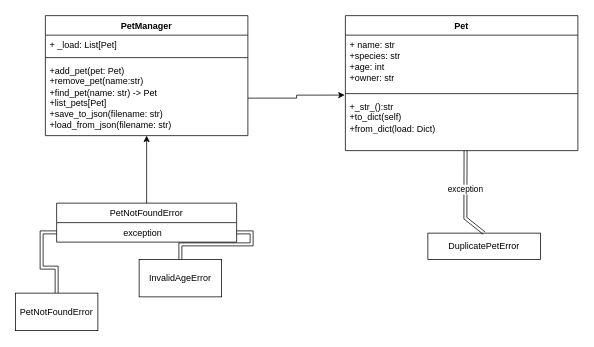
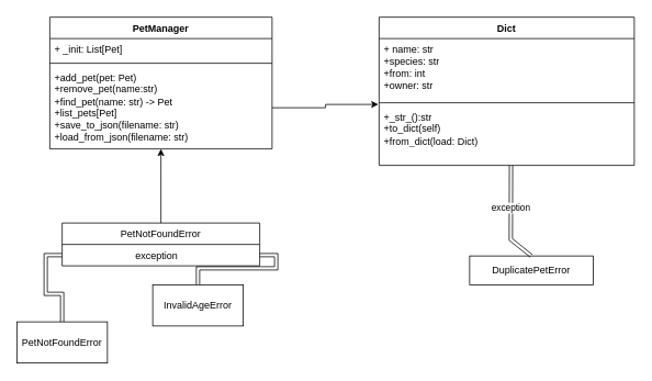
  <mxCell id="0" />
  <mxCell id="1" parent="0" />
  <mxCell id="2" value="PetManager" style="swimlane;fontStyle=1;align=center;verticalAlign=top;childLayout=stackLayout;horizontal=1;startSize=26;horizontalStack=0;resizeParent=1;resizeParentMax=0;resizeLast=0;collapsible=1;marginBottom=0;whiteSpace=wrap;html=1;" vertex="1" parent="1"><mxGeometry x="60" y="20" width="270" height="160" as="geometry" /></mxCell>
- <mxCell id="3" value="+ _load: List[Pet]" style="text;strokeColor=none;fillColor=none;align=left;verticalAlign=top;spacingLeft=4;spacingRight=4;overflow=hidden;rotatable=0;points=[[0,0.5],[1,0.5]];portConstraint=eastwest;whiteSpace=wrap;html=1;" vertex="1" parent="2"><mxGeometry y="26" width="270" height="26" as="geometry" /></mxCell>
+ <mxCell id="3" value="+ _init: List[Pet]" style="text;strokeColor=none;fillColor=none;align=left;verticalAlign=top;spacingLeft=4;spacingRight=4;overflow=hidden;rotatable=0;points=[[0,0.5],[1,0.5]];portConstraint=eastwest;whiteSpace=wrap;html=1;" vertex="1" parent="2"><mxGeometry y="26" width="270" height="26" as="geometry" /></mxCell>
  <mxCell id="4" value="" style="line;strokeWidth=1;fillColor=none;align=left;verticalAlign=middle;spacingTop=-1;spacingLeft=3;spacingRight=3;rotatable=0;labelPosition=right;points=[];portConstraint=eastwest;strokeColor=inherit;" vertex="1" parent="2"><mxGeometry y="52" width="270" height="8" as="geometry" /></mxCell>
  <mxCell id="5" value="+add_pet(pet: Pet)&lt;div&gt;+remove_pet(name:str)&lt;/div&gt;&lt;div&gt;+find_pet(name: str) -&amp;gt; Pet&lt;/div&gt;&lt;div&gt;+list_pets[Pet]&lt;/div&gt;&lt;div&gt;+save_to_json(filename: str)&lt;/div&gt;&lt;div&gt;+load_from_json(filename: str)&lt;/div&gt;&lt;div&gt;&lt;br&gt;&lt;/div&gt;" style="text;strokeColor=none;fillColor=none;align=left;verticalAlign=top;spacingLeft=4;spacingRight=4;overflow=hidden;rotatable=0;points=[[0,0.5],[1,0.5]];portConstraint=eastwest;whiteSpace=wrap;html=1;" vertex="1" parent="2"><mxGeometry y="60" width="270" height="100" as="geometry" /></mxCell>
- <mxCell id="6" value="Pet" style="swimlane;fontStyle=1;align=center;verticalAlign=top;childLayout=stackLayout;horizontal=1;startSize=26;horizontalStack=0;resizeParent=1;resizeParentMax=0;resizeLast=0;collapsible=1;marginBottom=0;whiteSpace=wrap;html=1;" vertex="1" parent="1"><mxGeometry x="460" y="20" width="310" height="180" as="geometry" /></mxCell>
- <mxCell id="7" value="+ name: str&lt;div&gt;+species: str&lt;/div&gt;&lt;div&gt;+age: int&lt;/div&gt;&lt;div&gt;+owner: str&lt;/div&gt;" style="text;strokeColor=none;fillColor=none;align=left;verticalAlign=top;spacingLeft=4;spacingRight=4;overflow=hidden;rotatable=0;points=[[0,0.5],[1,0.5]];portConstraint=eastwest;whiteSpace=wrap;html=1;" vertex="1" parent="6"><mxGeometry y="26" width="310" height="74" as="geometry" /></mxCell>
+ <mxCell id="6" value="Dict" style="swimlane;fontStyle=1;align=center;verticalAlign=top;childLayout=stackLayout;horizontal=1;startSize=26;horizontalStack=0;resizeParent=1;resizeParentMax=0;resizeLast=0;collapsible=1;marginBottom=0;whiteSpace=wrap;html=1;" vertex="1" parent="1"><mxGeometry x="460" y="20" width="310" height="180" as="geometry" /></mxCell>
+ <mxCell id="7" value="+ name: str&lt;div&gt;+species: str&lt;/div&gt;&lt;div&gt;+from: int&lt;/div&gt;&lt;div&gt;+owner: str&lt;/div&gt;" style="text;strokeColor=none;fillColor=none;align=left;verticalAlign=top;spacingLeft=4;spacingRight=4;overflow=hidden;rotatable=0;points=[[0,0.5],[1,0.5]];portConstraint=eastwest;whiteSpace=wrap;html=1;" vertex="1" parent="6"><mxGeometry y="26" width="310" height="74" as="geometry" /></mxCell>
  <mxCell id="8" value="" style="line;strokeWidth=1;fillColor=none;align=left;verticalAlign=middle;spacingTop=-1;spacingLeft=3;spacingRight=3;rotatable=0;labelPosition=right;points=[];portConstraint=eastwest;strokeColor=inherit;" vertex="1" parent="6"><mxGeometry y="100" width="310" height="8" as="geometry" /></mxCell>
  <mxCell id="9" value="+_str_():str&lt;div&gt;+to_dict(self)&lt;/div&gt;&lt;div&gt;+from_dict(load: Dict)&lt;/div&gt;" style="text;strokeColor=none;fillColor=none;align=left;verticalAlign=top;spacingLeft=4;spacingRight=4;overflow=hidden;rotatable=0;points=[[0,0.5],[1,0.5]];portConstraint=eastwest;whiteSpace=wrap;html=1;" vertex="1" parent="6"><mxGeometry y="108" width="310" height="72" as="geometry" /></mxCell>
  <mxCell id="10" value="" style="edgeStyle=orthogonalEdgeStyle;rounded=0;orthogonalLoop=1;jettySize=auto;html=1;entryX=-0.003;entryY=-0.028;entryDx=0;entryDy=0;entryPerimeter=0;exitX=1;exitY=0.5;exitDx=0;exitDy=0;" edge="1" parent="1" source="5" target="9"><mxGeometry relative="1" as="geometry" /></mxCell>
  <mxCell id="11" value="" style="edgeStyle=orthogonalEdgeStyle;rounded=0;orthogonalLoop=1;jettySize=auto;html=1;" edge="1" parent="1" source="12" target="5"><mxGeometry relative="1" as="geometry"><Array as="points"><mxPoint x="195" y="210" /><mxPoint x="195" y="210" /></Array></mxGeometry></mxCell>
  <mxCell id="12" value="PetNotFoundError" style="swimlane;fontStyle=0;childLayout=stackLayout;horizontal=1;startSize=26;fillColor=none;horizontalStack=0;resizeParent=1;resizeParentMax=0;resizeLast=0;collapsible=1;marginBottom=0;whiteSpace=wrap;html=1;" vertex="1" parent="1"><mxGeometry x="75" y="270" width="240" height="52" as="geometry" /></mxCell>
  <mxCell id="13" value="&amp;nbsp; &amp;nbsp; &amp;nbsp; &amp;nbsp; &amp;nbsp; &amp;nbsp; &amp;nbsp; &amp;nbsp; &amp;nbsp; &amp;nbsp; &amp;nbsp; &amp;nbsp; &amp;nbsp;exception" style="text;strokeColor=none;fillColor=none;align=left;verticalAlign=top;spacingLeft=4;spacingRight=4;overflow=hidden;rotatable=0;points=[[0,0.5],[1,0.5]];portConstraint=eastwest;whiteSpace=wrap;html=1;" vertex="1" parent="12"><mxGeometry y="26" width="240" height="26" as="geometry" /></mxCell>
  <mxCell id="14" value="" style="rounded=0;orthogonalLoop=1;jettySize=auto;html=1;edgeStyle=orthogonalEdgeStyle;shape=link;" edge="1" parent="1" source="15" target="13"><mxGeometry relative="1" as="geometry" /></mxCell>
  <mxCell id="15" value="PetNotFoundError" style="html=1;whiteSpace=wrap;" vertex="1" parent="1"><mxGeometry x="20" y="390" width="110" height="50" as="geometry" /></mxCell>
  <mxCell id="16" value="" style="edgeStyle=orthogonalEdgeStyle;rounded=0;orthogonalLoop=1;jettySize=auto;html=1;shape=link;" edge="1" parent="1" source="17" target="13"><mxGeometry relative="1" as="geometry" /></mxCell>
  <mxCell id="17" value="InvalidAgeError" style="html=1;whiteSpace=wrap;" vertex="1" parent="1"><mxGeometry x="185" y="345" width="110" height="50" as="geometry" /></mxCell>
  <mxCell id="18" value="DuplicatePetError" style="html=1;whiteSpace=wrap;" vertex="1" parent="1"><mxGeometry x="570" y="310" width="150" height="35" as="geometry" /></mxCell>
  <mxCell id="19" value="exception" style="html=1;verticalAlign=bottom;endArrow=block;curved=0;rounded=0;entryX=0.5;entryY=0;entryDx=0;entryDy=0;exitX=0.517;exitY=1;exitDx=0;exitDy=0;exitPerimeter=0;shape=link;" edge="1" parent="1" source="9" target="18"><mxGeometry width="80" relative="1" as="geometry"><mxPoint x="460" y="310" as="sourcePoint" /><mxPoint x="540" y="310" as="targetPoint" /><Array as="points"><mxPoint x="620" y="290" /></Array></mxGeometry></mxCell>
